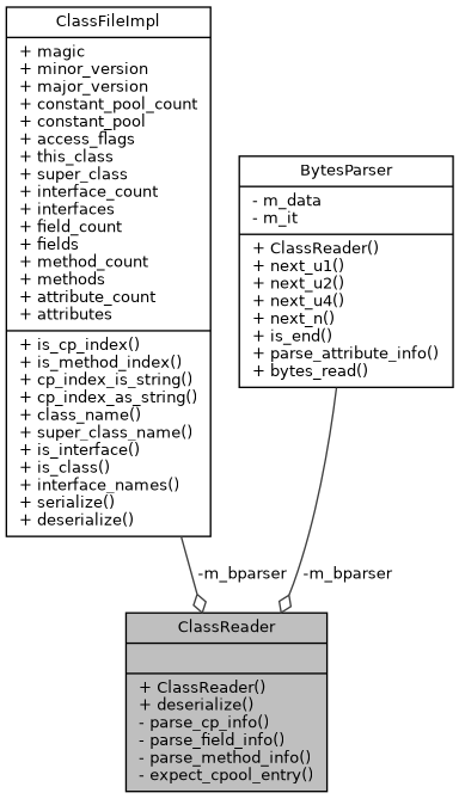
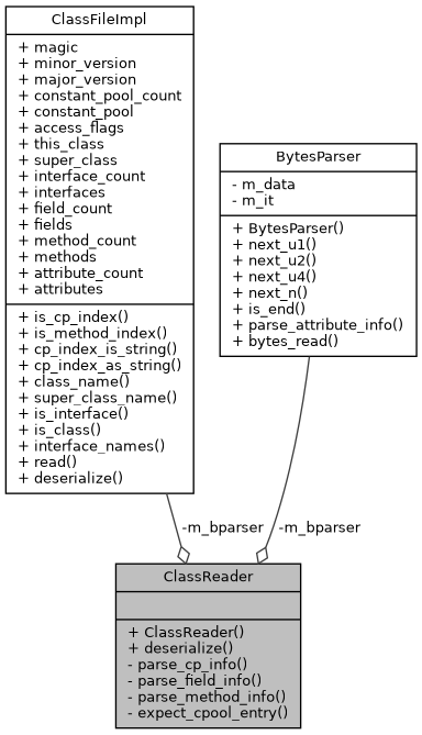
  digraph {
    node [color=black fontname=Helvetica fontsize=10 shape=record]
    edge [arrowhead=odiamond color=grey25 fontname=Helvetica fontsize=10 labelfontname=Helvetica labelfontsize=10 style=solid]
    n1 [fillcolor=grey75 fontcolor=black height=0.2 label="{ClassReader\n||+ ClassReader()\l+ deserialize()\l- parse_cp_info()\l- parse_field_info()\l- parse_method_info()\l- expect_cpool_entry()\l}" style=filled width=0.4]
-   n2 [height=0.2 label="{ClassFileImpl\n|+ magic\l+ minor_version\l+ major_version\l+ constant_pool_count\l+ constant_pool\l+ access_flags\l+ this_class\l+ super_class\l+ interface_count\l+ interfaces\l+ field_count\l+ fields\l+ method_count\l+ methods\l+ attribute_count\l+ attributes\l|+ is_cp_index()\l+ is_method_index()\l+ cp_index_is_string()\l+ cp_index_as_string()\l+ class_name()\l+ super_class_name()\l+ is_interface()\l+ is_class()\l+ interface_names()\l+ serialize()\l+ deserialize()\l}" width=0.4]
-   n3 [height=0.2 label="{BytesParser\n|- m_data\l- m_it\l|+ ClassReader()\l+ next_u1()\l+ next_u2()\l+ next_u4()\l+ next_n()\l+ is_end()\l+ parse_attribute_info()\l+ bytes_read()\l}" width=0.4]
+   n2 [height=0.2 label="{ClassFileImpl\n|+ magic\l+ minor_version\l+ major_version\l+ constant_pool_count\l+ constant_pool\l+ access_flags\l+ this_class\l+ super_class\l+ interface_count\l+ interfaces\l+ field_count\l+ fields\l+ method_count\l+ methods\l+ attribute_count\l+ attributes\l|+ is_cp_index()\l+ is_method_index()\l+ cp_index_is_string()\l+ cp_index_as_string()\l+ class_name()\l+ super_class_name()\l+ is_interface()\l+ is_class()\l+ interface_names()\l+ read()\l+ deserialize()\l}" width=0.4]
+   n3 [height=0.2 label="{BytesParser\n|- m_data\l- m_it\l|+ BytesParser()\l+ next_u1()\l+ next_u2()\l+ next_u4()\l+ next_n()\l+ is_end()\l+ parse_attribute_info()\l+ bytes_read()\l}" width=0.4]
    n2 -> n1 [label=" -m_bparser"]
    n3 -> n1 [label=" -m_bparser"]
  }
